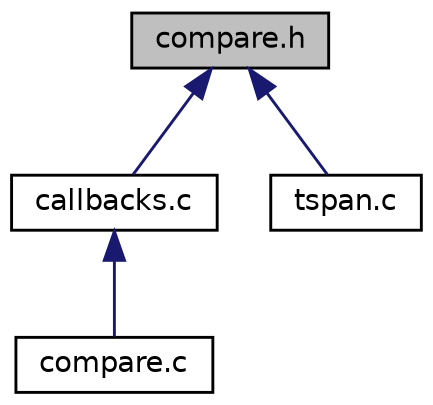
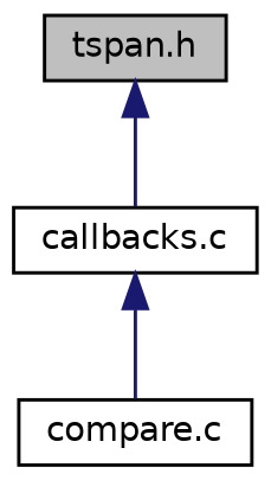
  digraph {
    node [color=black fillcolor=white fontname=Helvetica fontsize=10 shape=record style=filled]
    edge [color=midnightblue dir=back fontname=Helvetica fontsize=10 labelfontname=Helvetica labelfontsize=10 style=solid]
-   n1 [fillcolor=grey75 fontcolor=black height=0.2 label="compare.h" width=0.4]
+   n1 [fillcolor=grey75 fontcolor=black height=0.2 label="tspan.h" width=0.4]
    n2 [height=0.2 label="callbacks.c" width=0.4]
-   n3 [height=0.2 label="tspan.c" width=0.4]
    n4 [height=0.2 label="compare.c" width=0.4]
    n1 -> n2
-   n1 -> n3
    n2 -> n4
  }
